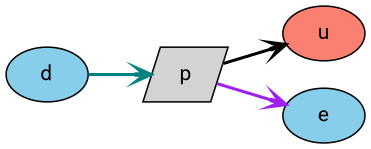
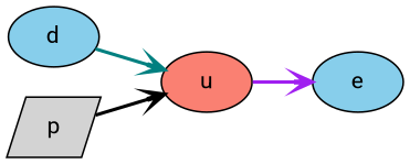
  digraph {
    fontname=Roboto
    rankdir=LR
    node [color=black fillcolor=skyblue fontname=Roboto shape=ellipse style=filled]
    edge [arrowhead=vee fontname=Roboto style=bold]
    u [fillcolor=salmon]
    d
    p [fillcolor=lightgrey shape=parallelogram]
    e
-   d -> p [color=teal]
+   d -> u [color=teal]
    p -> u [color=black]
-   p -> e [color=purple]
+   u -> e [color=purple]
  }
